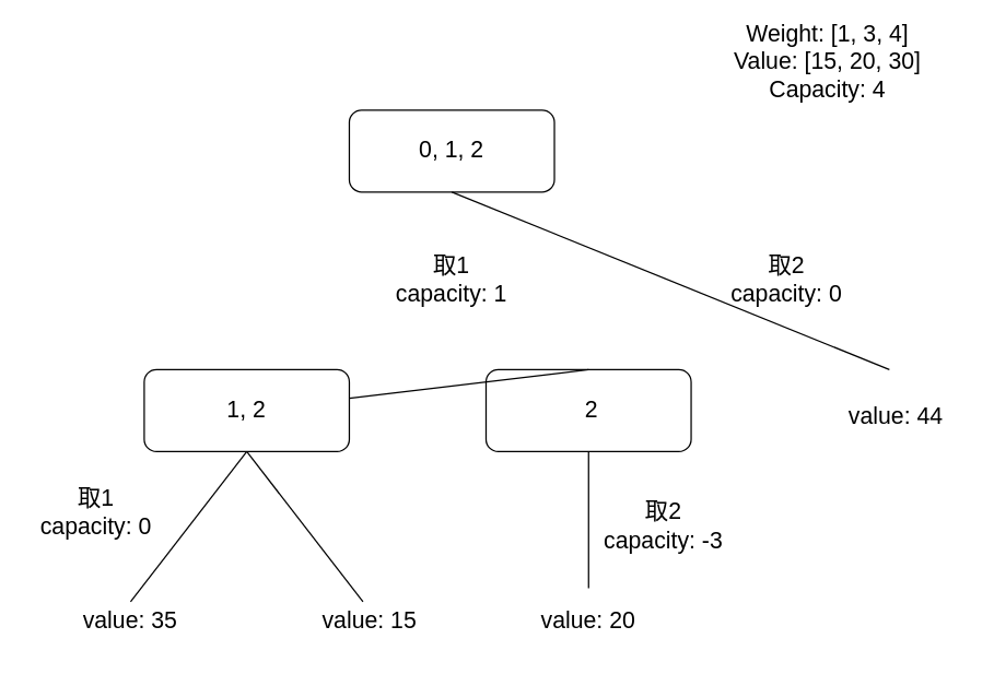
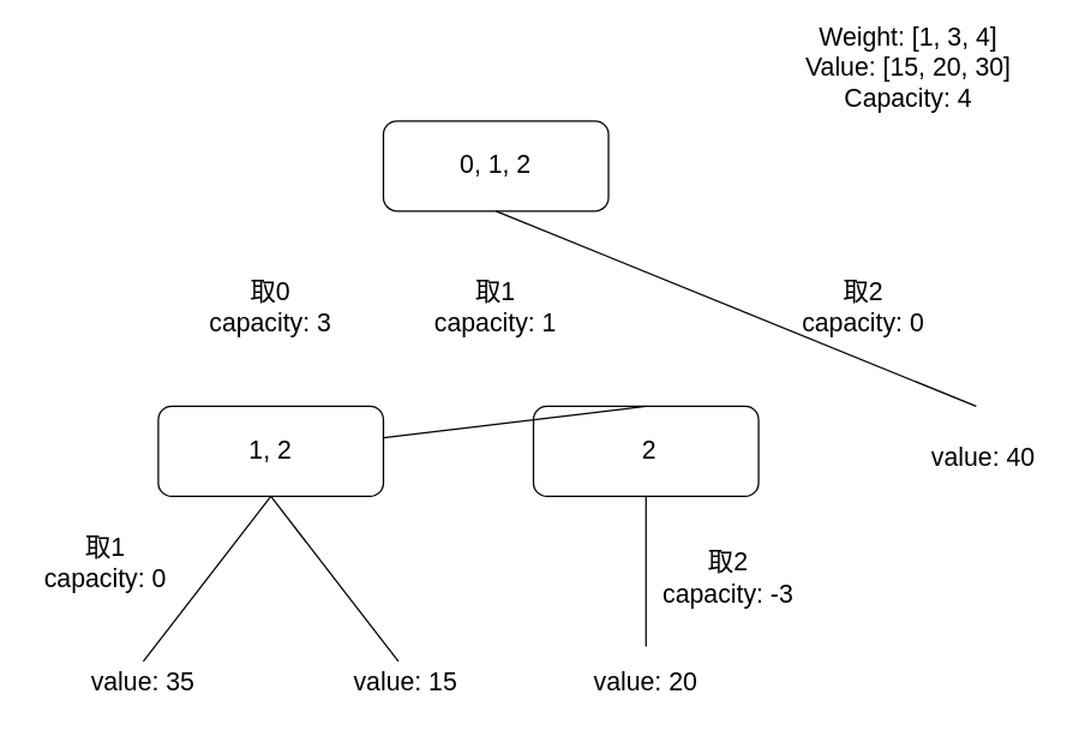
  <mxCell id="0" />
  <mxCell id="1" parent="0" />
  <mxCell id="2" value="&lt;span style=&quot;font-size: 17px;&quot;&gt;Weight: [1, 3, 4]&lt;br&gt;Value: [15, 20, 30]&lt;br&gt;Capacity: 4&lt;br&gt;&lt;/span&gt;" style="text;html=1;strokeColor=none;fillColor=none;align=center;verticalAlign=middle;whiteSpace=wrap;rounded=0;" parent="1" vertex="1"><mxGeometry x="505" y="20" width="200" height="50" as="geometry" /></mxCell>
  <mxCell id="3" value="0, 1, 2" style="rounded=1;whiteSpace=wrap;html=1;fontSize=17;" parent="1" vertex="1"><mxGeometry x="255" y="80" width="150" height="60" as="geometry" /></mxCell>
  <mxCell id="4" value="1, 2" style="rounded=1;whiteSpace=wrap;html=1;fontSize=17;" parent="1" vertex="1"><mxGeometry x="105" y="270" width="150" height="60" as="geometry" /></mxCell>
  <mxCell id="5" value="&amp;nbsp;2" style="rounded=1;whiteSpace=wrap;html=1;fontSize=17;" parent="1" vertex="1"><mxGeometry x="355" y="270" width="150" height="60" as="geometry" /></mxCell>
  <mxCell id="6" value="" style="endArrow=none;html=1;fontSize=17;exitX=0.5;exitY=0;exitDx=0;exitDy=0;" parent="1" source="5" target="4" edge="1"><mxGeometry width="50" height="50" relative="1" as="geometry"><mxPoint x="295" y="200" as="sourcePoint" /><mxPoint x="345" y="150" as="targetPoint" /></mxGeometry></mxCell>
  <mxCell id="7" value="" style="endArrow=none;html=1;fontSize=17;entryX=0.5;entryY=1;entryDx=0;entryDy=0;" parent="1" target="4" edge="1"><mxGeometry width="50" height="50" relative="1" as="geometry"><mxPoint x="95" y="440" as="sourcePoint" /><mxPoint x="345" y="350" as="targetPoint" /></mxGeometry></mxCell>
  <mxCell id="8" value="" style="endArrow=none;html=1;fontSize=17;entryX=0.5;entryY=1;entryDx=0;entryDy=0;" parent="1" target="4" edge="1"><mxGeometry width="50" height="50" relative="1" as="geometry"><mxPoint x="265" y="440" as="sourcePoint" /><mxPoint x="345" y="350" as="targetPoint" /></mxGeometry></mxCell>
  <mxCell id="9" value="&lt;span style=&quot;font-size: 17px;&quot;&gt;value: 15&lt;br&gt;&lt;/span&gt;" style="text;html=1;strokeColor=none;fillColor=none;align=center;verticalAlign=middle;whiteSpace=wrap;rounded=0;" parent="1" vertex="1"><mxGeometry x="220" y="430" width="100" height="50" as="geometry" /></mxCell>
+ <mxCell id="10" value="&lt;span style=&quot;font-size: 17px;&quot;&gt;取0&lt;br&gt;capacity: 3&lt;br&gt;&lt;/span&gt;" style="text;html=1;strokeColor=none;fillColor=none;align=center;verticalAlign=middle;whiteSpace=wrap;rounded=0;" parent="1" vertex="1"><mxGeometry x="130" y="180" width="100" height="50" as="geometry" /></mxCell>
  <mxCell id="11" value="" style="endArrow=none;html=1;fontSize=17;entryX=0.5;entryY=1;entryDx=0;entryDy=0;exitX=0.5;exitY=0;exitDx=0;exitDy=0;" parent="1" target="3" edge="1"><mxGeometry width="50" height="50" relative="1" as="geometry"><mxPoint x="650" y="270" as="sourcePoint" /><mxPoint x="345" y="250" as="targetPoint" /></mxGeometry></mxCell>
- <mxCell id="12" value="&lt;span style=&quot;font-size: 17px;&quot;&gt;value: 44&lt;br&gt;&lt;/span&gt;" style="text;html=1;strokeColor=none;fillColor=none;align=center;verticalAlign=middle;whiteSpace=wrap;rounded=0;" parent="1" vertex="1"><mxGeometry x="605" y="280" width="100" height="50" as="geometry" /></mxCell>
+ <mxCell id="12" value="&lt;span style=&quot;font-size: 17px;&quot;&gt;value: 40&lt;br&gt;&lt;/span&gt;" style="text;html=1;strokeColor=none;fillColor=none;align=center;verticalAlign=middle;whiteSpace=wrap;rounded=0;" parent="1" vertex="1"><mxGeometry x="605" y="280" width="100" height="50" as="geometry" /></mxCell>
  <mxCell id="13" value="" style="endArrow=none;html=1;fontSize=17;entryX=0.5;entryY=1;entryDx=0;entryDy=0;" parent="1" target="5" edge="1"><mxGeometry width="50" height="50" relative="1" as="geometry"><mxPoint x="430" y="430" as="sourcePoint" /><mxPoint x="345" y="290" as="targetPoint" /></mxGeometry></mxCell>
  <mxCell id="14" value="&lt;span style=&quot;font-size: 17px;&quot;&gt;value: 20&lt;br&gt;&lt;/span&gt;" style="text;html=1;strokeColor=none;fillColor=none;align=center;verticalAlign=middle;whiteSpace=wrap;rounded=0;" parent="1" vertex="1"><mxGeometry x="380" y="430" width="100" height="50" as="geometry" /></mxCell>
  <mxCell id="15" value="&lt;span style=&quot;font-size: 17px;&quot;&gt;value: 35&lt;br&gt;&lt;/span&gt;" style="text;html=1;strokeColor=none;fillColor=none;align=center;verticalAlign=middle;whiteSpace=wrap;rounded=0;" parent="1" vertex="1"><mxGeometry x="45" y="430" width="100" height="50" as="geometry" /></mxCell>
  <mxCell id="16" value="&lt;span style=&quot;font-size: 17px;&quot;&gt;取1&lt;br&gt;capacity: 1&lt;br&gt;&lt;/span&gt;" style="text;html=1;strokeColor=none;fillColor=none;align=center;verticalAlign=middle;whiteSpace=wrap;rounded=0;" parent="1" vertex="1"><mxGeometry x="280" y="180" width="100" height="50" as="geometry" /></mxCell>
  <mxCell id="17" value="&lt;span style=&quot;font-size: 17px;&quot;&gt;取2&lt;br&gt;capacity: 0&lt;br&gt;&lt;/span&gt;" style="text;html=1;strokeColor=none;fillColor=none;align=center;verticalAlign=middle;whiteSpace=wrap;rounded=0;" parent="1" vertex="1"><mxGeometry x="525" y="180" width="100" height="50" as="geometry" /></mxCell>
  <mxCell id="18" value="&lt;span style=&quot;font-size: 17px;&quot;&gt;取1&lt;br&gt;capacity: 0&lt;br&gt;&lt;/span&gt;" style="text;html=1;strokeColor=none;fillColor=none;align=center;verticalAlign=middle;whiteSpace=wrap;rounded=0;" parent="1" vertex="1"><mxGeometry x="20" y="350" width="100" height="50" as="geometry" /></mxCell>
  <mxCell id="19" value="&lt;span style=&quot;font-size: 17px;&quot;&gt;取2&lt;br&gt;capacity: -3&lt;br&gt;&lt;/span&gt;" style="text;html=1;strokeColor=none;fillColor=none;align=center;verticalAlign=middle;whiteSpace=wrap;rounded=0;" parent="1" vertex="1"><mxGeometry x="435" y="360" width="100" height="50" as="geometry" /></mxCell>
